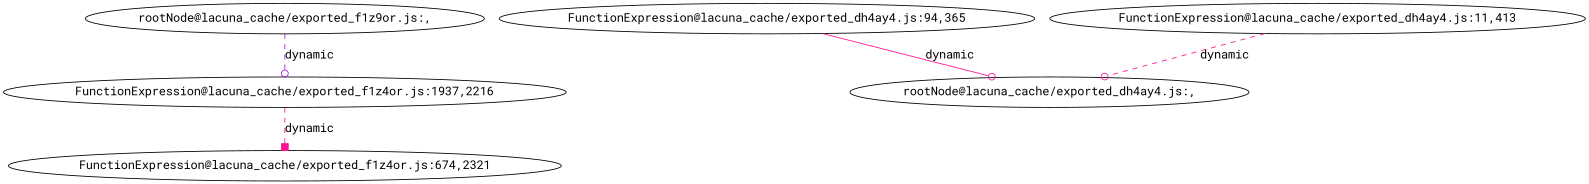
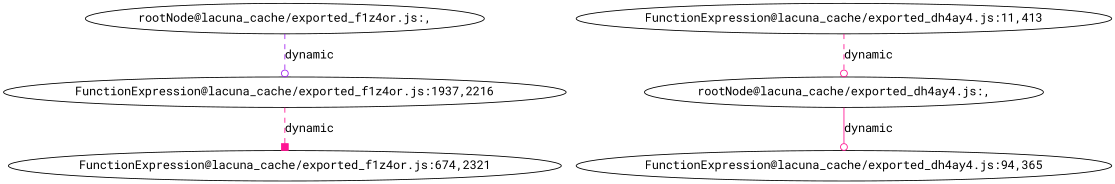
  digraph {
    fontname="Roboto Mono"
    node [fontname="Roboto Mono"]
    edge [arrowhead=odot color=deeppink fontname="Roboto Mono" style=dashed]
-   "rootNode@lacuna_cache/exported_f1z4or.js:," [label="rootNode@lacuna_cache/exported_f1z9or.js:,"]
+   "rootNode@lacuna_cache/exported_f1z4or.js:,"
    "FunctionExpression@lacuna_cache/exported_f1z4or.js:1937,2216"
    "FunctionExpression@lacuna_cache/exported_f1z4or.js:674,2321"
    "rootNode@lacuna_cache/exported_dh4ay4.js:,"
    "FunctionExpression@lacuna_cache/exported_dh4ay4.js:94,365"
    "FunctionExpression@lacuna_cache/exported_dh4ay4.js:11,413"
    "rootNode@lacuna_cache/exported_f1z4or.js:," -> "FunctionExpression@lacuna_cache/exported_f1z4or.js:1937,2216" [color=purple label=dynamic]
    "FunctionExpression@lacuna_cache/exported_f1z4or.js:1937,2216" -> "FunctionExpression@lacuna_cache/exported_f1z4or.js:674,2321" [arrowhead=box label=dynamic]
-   "FunctionExpression@lacuna_cache/exported_dh4ay4.js:94,365" -> "rootNode@lacuna_cache/exported_dh4ay4.js:," [label=dynamic style=solid]
+   "rootNode@lacuna_cache/exported_dh4ay4.js:," -> "FunctionExpression@lacuna_cache/exported_dh4ay4.js:94,365" [label=dynamic style=solid]
    "FunctionExpression@lacuna_cache/exported_dh4ay4.js:11,413" -> "rootNode@lacuna_cache/exported_dh4ay4.js:," [label=dynamic]
  }
